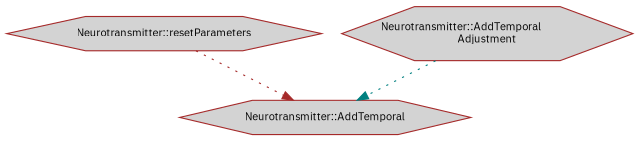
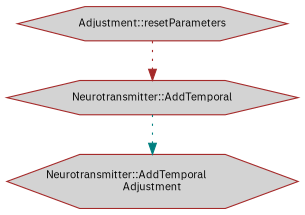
  digraph {
    fontname="IBM Plex Sans"
    rankdir=TB
    node [color=brown fillcolor=lightgrey fontname="IBM Plex Sans" fontsize=10 shape=hexagon style=filled]
    edge [fontname="IBM Plex Sans" fontsize=10 labelfontname=Helvetica labelfontsize=10 style=dotted]
-   n1 [fontcolor=black height=0.2 label="Neurotransmitter::resetParameters" width=0.4]
+   n1 [fontcolor=black height=0.2 label="Adjustment::resetParameters" width=0.4]
    n2 [height=0.2 label="Neurotransmitter::AddTemporal" width=0.4]
    n3 [height=0.2 label="Neurotransmitter::AddTemporal\lAdjustment" width=0.4]
    n1 -> n2 [color=brown]
-   n3 -> n2 [color=teal]
+   n2 -> n3 [color=teal]
  }
